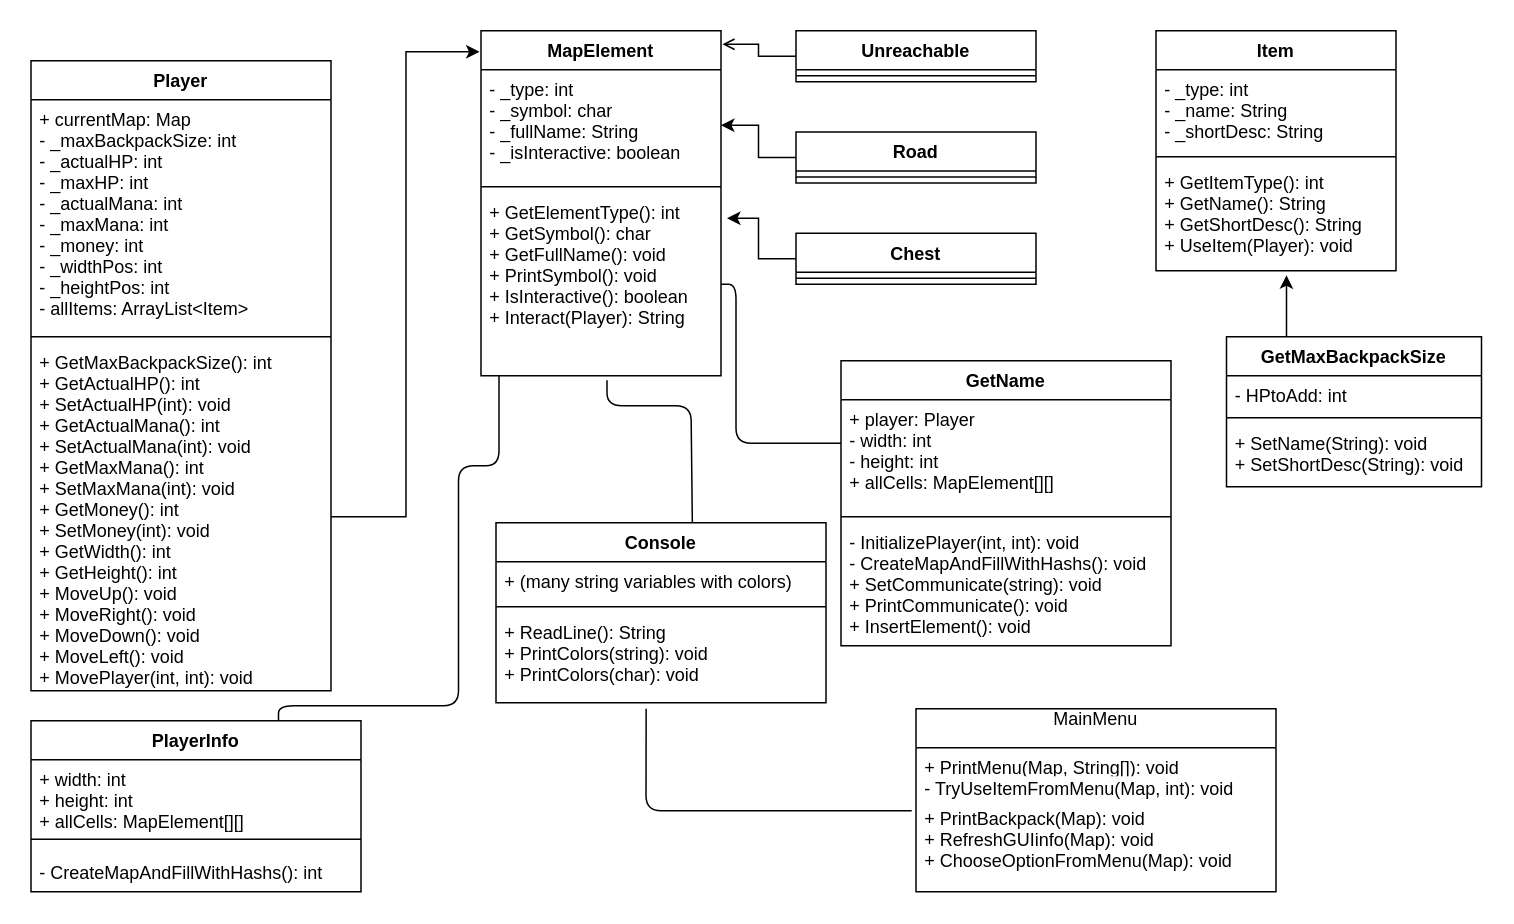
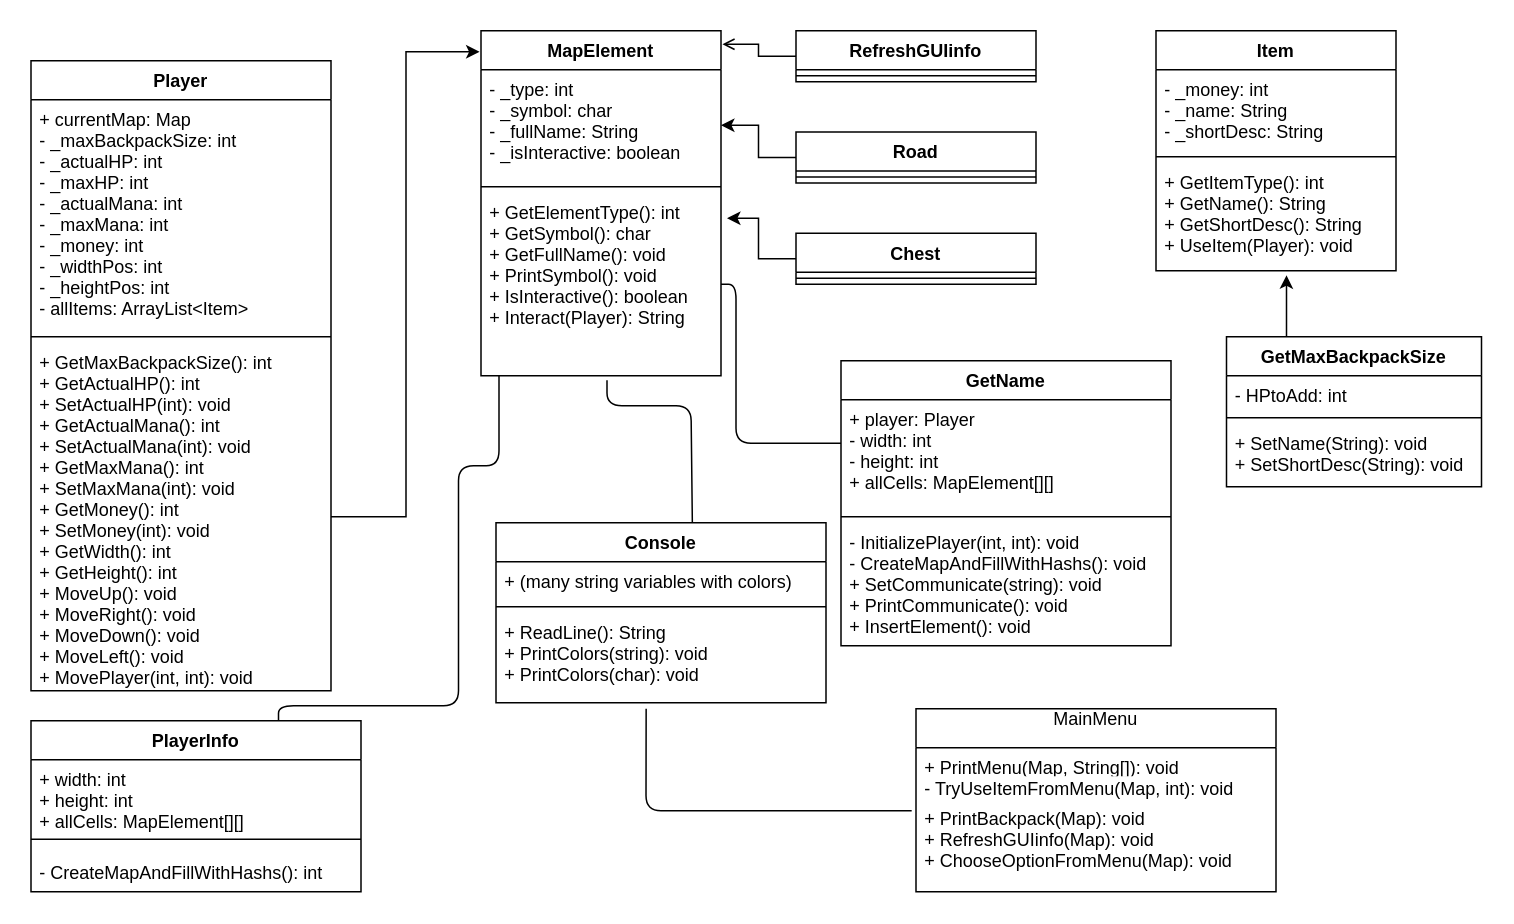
  <mxCell id="0" />
  <mxCell id="1" parent="0" />
  <mxCell id="2" value="GetName" style="swimlane;fontStyle=1;align=center;verticalAlign=top;childLayout=stackLayout;horizontal=1;startSize=26;horizontalStack=0;resizeParent=1;resizeParentMax=0;resizeLast=0;collapsible=1;marginBottom=0;" vertex="1" parent="1"><mxGeometry x="560" y="240" width="220" height="190" as="geometry" /></mxCell>
  <mxCell id="3" value="+ player: Player&#10;- width: int&#10;- height: int&#10;+ allCells: MapElement[][]&#10;" style="text;strokeColor=none;fillColor=none;align=left;verticalAlign=top;spacingLeft=4;spacingRight=4;overflow=hidden;rotatable=0;points=[[0,0.5],[1,0.5]];portConstraint=eastwest;" vertex="1" parent="2"><mxGeometry y="26" width="220" height="74" as="geometry" /></mxCell>
  <mxCell id="4" value="" style="line;strokeWidth=1;fillColor=none;align=left;verticalAlign=middle;spacingTop=-1;spacingLeft=3;spacingRight=3;rotatable=0;labelPosition=right;points=[];portConstraint=eastwest;" vertex="1" parent="2"><mxGeometry y="100" width="220" height="8" as="geometry" /></mxCell>
  <mxCell id="5" value="- InitializePlayer(int, int): void&#10;- CreateMapAndFillWithHashs(): void&#10;+ SetCommunicate(string): void&#10;+ PrintCommunicate(): void&#10;+ InsertElement(): void &#10;" style="text;strokeColor=none;fillColor=none;align=left;verticalAlign=top;spacingLeft=4;spacingRight=4;overflow=hidden;rotatable=0;points=[[0,0.5],[1,0.5]];portConstraint=eastwest;" vertex="1" parent="2"><mxGeometry y="108" width="220" height="82" as="geometry" /></mxCell>
  <mxCell id="6" value="MainMenu&#10;" style="swimlane;fontStyle=0;childLayout=stackLayout;horizontal=1;startSize=26;fillColor=none;horizontalStack=0;resizeParent=1;resizeParentMax=0;resizeLast=0;collapsible=1;marginBottom=0;" vertex="1" parent="1"><mxGeometry x="610" y="472" width="240" height="122" as="geometry" /></mxCell>
  <mxCell id="7" value="+ PrintMenu(Map, String[]): void" style="text;strokeColor=none;fillColor=none;align=left;verticalAlign=top;spacingLeft=4;spacingRight=4;overflow=hidden;rotatable=0;points=[[0,0.5],[1,0.5]];portConstraint=eastwest;" vertex="1" parent="6"><mxGeometry y="26" width="240" height="14" as="geometry" /></mxCell>
  <mxCell id="8" value="- TryUseItemFromMenu(Map, int): void" style="text;strokeColor=none;fillColor=none;align=left;verticalAlign=top;spacingLeft=4;spacingRight=4;overflow=hidden;rotatable=0;points=[[0,0.5],[1,0.5]];portConstraint=eastwest;" vertex="1" parent="6"><mxGeometry y="40" width="240" height="20" as="geometry" /></mxCell>
  <mxCell id="9" value="+ PrintBackpack(Map): void&#10;+ RefreshGUIinfo(Map): void&#10;+ ChooseOptionFromMenu(Map): void&#10;&#10;" style="text;strokeColor=none;fillColor=none;align=left;verticalAlign=top;spacingLeft=4;spacingRight=4;overflow=hidden;rotatable=0;points=[[0,0.5],[1,0.5]];portConstraint=eastwest;" vertex="1" parent="6"><mxGeometry y="60" width="240" height="62" as="geometry" /></mxCell>
  <mxCell id="10" value="Console" style="swimlane;fontStyle=1;align=center;verticalAlign=top;childLayout=stackLayout;horizontal=1;startSize=26;horizontalStack=0;resizeParent=1;resizeParentMax=0;resizeLast=0;collapsible=1;marginBottom=0;" vertex="1" parent="1"><mxGeometry x="330" y="348" width="220" height="120" as="geometry" /></mxCell>
  <mxCell id="11" value="+ (many string variables with colors)" style="text;strokeColor=none;fillColor=none;align=left;verticalAlign=top;spacingLeft=4;spacingRight=4;overflow=hidden;rotatable=0;points=[[0,0.5],[1,0.5]];portConstraint=eastwest;" vertex="1" parent="10"><mxGeometry y="26" width="220" height="26" as="geometry" /></mxCell>
  <mxCell id="12" value="" style="line;strokeWidth=1;fillColor=none;align=left;verticalAlign=middle;spacingTop=-1;spacingLeft=3;spacingRight=3;rotatable=0;labelPosition=right;points=[];portConstraint=eastwest;" vertex="1" parent="10"><mxGeometry y="52" width="220" height="8" as="geometry" /></mxCell>
  <mxCell id="13" value="+ ReadLine(): String&#10;+ PrintColors(string): void&#10;+ PrintColors(char): void" style="text;strokeColor=none;fillColor=none;align=left;verticalAlign=top;spacingLeft=4;spacingRight=4;overflow=hidden;rotatable=0;points=[[0,0.5],[1,0.5]];portConstraint=eastwest;" vertex="1" parent="10"><mxGeometry y="60" width="220" height="60" as="geometry" /></mxCell>
  <mxCell id="14" value="PlayerInfo" style="swimlane;fontStyle=1;align=center;verticalAlign=top;childLayout=stackLayout;horizontal=1;startSize=26;horizontalStack=0;resizeParent=1;resizeParentMax=0;resizeLast=0;collapsible=1;marginBottom=0;" vertex="1" parent="1"><mxGeometry x="20" y="480" width="220" height="114" as="geometry" /></mxCell>
  <mxCell id="15" value="+ width: int&#10;+ height: int&#10;+ allCells: MapElement[][]&#10;" style="text;strokeColor=none;fillColor=none;align=left;verticalAlign=top;spacingLeft=4;spacingRight=4;overflow=hidden;rotatable=0;points=[[0,0.5],[1,0.5]];portConstraint=eastwest;" vertex="1" parent="14"><mxGeometry y="26" width="220" height="44" as="geometry" /></mxCell>
  <mxCell id="16" value="" style="line;strokeWidth=1;fillColor=none;align=left;verticalAlign=middle;spacingTop=-1;spacingLeft=3;spacingRight=3;rotatable=0;labelPosition=right;points=[];portConstraint=eastwest;" vertex="1" parent="14"><mxGeometry y="70" width="220" height="18" as="geometry" /></mxCell>
  <mxCell id="17" value="- CreateMapAndFillWithHashs(): int" style="text;strokeColor=none;fillColor=none;align=left;verticalAlign=top;spacingLeft=4;spacingRight=4;overflow=hidden;rotatable=0;points=[[0,0.5],[1,0.5]];portConstraint=eastwest;" vertex="1" parent="14"><mxGeometry y="88" width="220" height="26" as="geometry" /></mxCell>
  <mxCell id="18" value="Player" style="swimlane;fontStyle=1;align=center;verticalAlign=top;childLayout=stackLayout;horizontal=1;startSize=26;horizontalStack=0;resizeParent=1;resizeParentMax=0;resizeLast=0;collapsible=1;marginBottom=0;" vertex="1" parent="1"><mxGeometry x="20" y="40" width="200" height="420" as="geometry" /></mxCell>
  <mxCell id="19" value="+ currentMap: Map&#10;- _maxBackpackSize: int&#10;- _actualHP: int&#10;- _maxHP: int&#10;- _actualMana: int&#10;- _maxMana: int&#10;- _money: int&#10;- _widthPos: int&#10;- _heightPos: int&#10;- allItems: ArrayList&lt;Item&gt;&#10;" style="text;strokeColor=none;fillColor=none;align=left;verticalAlign=top;spacingLeft=4;spacingRight=4;overflow=hidden;rotatable=0;points=[[0,0.5],[1,0.5]];portConstraint=eastwest;" vertex="1" parent="18"><mxGeometry y="26" width="200" height="154" as="geometry" /></mxCell>
  <mxCell id="20" value="" style="line;strokeWidth=1;fillColor=none;align=left;verticalAlign=middle;spacingTop=-1;spacingLeft=3;spacingRight=3;rotatable=0;labelPosition=right;points=[];portConstraint=eastwest;" vertex="1" parent="18"><mxGeometry y="180" width="200" height="8" as="geometry" /></mxCell>
  <mxCell id="21" value="+ GetMaxBackpackSize(): int&#10;+ GetActualHP(): int&#10;+ SetActualHP(int): void&#10;+ GetActualMana(): int&#10;+ SetActualMana(int): void&#10;+ GetMaxMana(): int&#10;+ SetMaxMana(int): void&#10;+ GetMoney(): int&#10;+ SetMoney(int): void&#10;+ GetWidth(): int&#10;+ GetHeight(): int&#10;+ MoveUp(): void&#10;+ MoveRight(): void&#10;+ MoveDown(): void&#10;+ MoveLeft(): void&#10;+ MovePlayer(int, int): void&#10;" style="text;strokeColor=none;fillColor=none;align=left;verticalAlign=top;spacingLeft=4;spacingRight=4;overflow=hidden;rotatable=0;points=[[0,0.5],[1,0.5]];portConstraint=eastwest;" vertex="1" parent="18"><mxGeometry y="188" width="200" height="232" as="geometry" /></mxCell>
  <mxCell id="22" style="edgeStyle=orthogonalEdgeStyle;rounded=0;orthogonalLoop=1;jettySize=auto;html=1;entryX=1.025;entryY=0.139;entryDx=0;entryDy=0;entryPerimeter=0;" edge="1" parent="1" source="23" target="37"><mxGeometry relative="1" as="geometry" /></mxCell>
  <mxCell id="23" value="Chest" style="swimlane;fontStyle=1;align=center;verticalAlign=top;childLayout=stackLayout;horizontal=1;startSize=26;horizontalStack=0;resizeParent=1;resizeParentMax=0;resizeLast=0;collapsible=1;marginBottom=0;" vertex="1" parent="1"><mxGeometry x="530" y="155" width="160" height="34" as="geometry" /></mxCell>
  <mxCell id="24" value="" style="line;strokeWidth=1;fillColor=none;align=left;verticalAlign=middle;spacingTop=-1;spacingLeft=3;spacingRight=3;rotatable=0;labelPosition=right;points=[];portConstraint=eastwest;" vertex="1" parent="23"><mxGeometry y="26" width="160" height="8" as="geometry" /></mxCell>
  <mxCell id="25" value="Item" style="swimlane;fontStyle=1;align=center;verticalAlign=top;childLayout=stackLayout;horizontal=1;startSize=26;horizontalStack=0;resizeParent=1;resizeParentMax=0;resizeLast=0;collapsible=1;marginBottom=0;" vertex="1" parent="1"><mxGeometry x="770" y="20" width="160" height="160" as="geometry" /></mxCell>
- <mxCell id="26" value="- _type: int&#10;- _name: String&#10;- _shortDesc: String&#10;" style="text;strokeColor=none;fillColor=none;align=left;verticalAlign=top;spacingLeft=4;spacingRight=4;overflow=hidden;rotatable=0;points=[[0,0.5],[1,0.5]];portConstraint=eastwest;" vertex="1" parent="25"><mxGeometry y="26" width="160" height="54" as="geometry" /></mxCell>
+ <mxCell id="26" value="- _money: int&#10;- _name: String&#10;- _shortDesc: String&#10;" style="text;strokeColor=none;fillColor=none;align=left;verticalAlign=top;spacingLeft=4;spacingRight=4;overflow=hidden;rotatable=0;points=[[0,0.5],[1,0.5]];portConstraint=eastwest;" vertex="1" parent="25"><mxGeometry y="26" width="160" height="54" as="geometry" /></mxCell>
  <mxCell id="27" value="" style="line;strokeWidth=1;fillColor=none;align=left;verticalAlign=middle;spacingTop=-1;spacingLeft=3;spacingRight=3;rotatable=0;labelPosition=right;points=[];portConstraint=eastwest;" vertex="1" parent="25"><mxGeometry y="80" width="160" height="8" as="geometry" /></mxCell>
  <mxCell id="28" value="+ GetItemType(): int&#10;+ GetName(): String&#10;+ GetShortDesc(): String&#10;+ UseItem(Player): void&#10;" style="text;strokeColor=none;fillColor=none;align=left;verticalAlign=top;spacingLeft=4;spacingRight=4;overflow=hidden;rotatable=0;points=[[0,0.5],[1,0.5]];portConstraint=eastwest;" vertex="1" parent="25"><mxGeometry y="88" width="160" height="72" as="geometry" /></mxCell>
  <mxCell id="29" style="edgeStyle=orthogonalEdgeStyle;rounded=0;orthogonalLoop=1;jettySize=auto;html=1;entryX=0.544;entryY=1.042;entryDx=0;entryDy=0;entryPerimeter=0;" edge="1" parent="1" source="30" target="28"><mxGeometry relative="1" as="geometry"><mxPoint x="857" y="201" as="targetPoint" /><Array as="points"><mxPoint x="857" y="188" /></Array></mxGeometry></mxCell>
  <mxCell id="30" value="GetMaxBackpackSize" style="swimlane;fontStyle=1;align=center;verticalAlign=top;childLayout=stackLayout;horizontal=1;startSize=26;horizontalStack=0;resizeParent=1;resizeParentMax=0;resizeLast=0;collapsible=1;marginBottom=0;" vertex="1" parent="1"><mxGeometry x="817" y="224" width="170" height="100" as="geometry" /></mxCell>
  <mxCell id="31" value="- HPtoAdd: int&#10;" style="text;strokeColor=none;fillColor=none;align=left;verticalAlign=top;spacingLeft=4;spacingRight=4;overflow=hidden;rotatable=0;points=[[0,0.5],[1,0.5]];portConstraint=eastwest;" vertex="1" parent="30"><mxGeometry y="26" width="170" height="24" as="geometry" /></mxCell>
  <mxCell id="32" value="" style="line;strokeWidth=1;fillColor=none;align=left;verticalAlign=middle;spacingTop=-1;spacingLeft=3;spacingRight=3;rotatable=0;labelPosition=right;points=[];portConstraint=eastwest;" vertex="1" parent="30"><mxGeometry y="50" width="170" height="8" as="geometry" /></mxCell>
  <mxCell id="33" value="+ SetName(String): void&#10;+ SetShortDesc(String): void&#10;&#10;" style="text;strokeColor=none;fillColor=none;align=left;verticalAlign=top;spacingLeft=4;spacingRight=4;overflow=hidden;rotatable=0;points=[[0,0.5],[1,0.5]];portConstraint=eastwest;" vertex="1" parent="30"><mxGeometry y="58" width="170" height="42" as="geometry" /></mxCell>
  <mxCell id="34" value="MapElement" style="swimlane;fontStyle=1;align=center;verticalAlign=top;childLayout=stackLayout;horizontal=1;startSize=26;horizontalStack=0;resizeParent=1;resizeParentMax=0;resizeLast=0;collapsible=1;marginBottom=0;" vertex="1" parent="1"><mxGeometry x="320" y="20" width="160" height="230" as="geometry" /></mxCell>
  <mxCell id="35" value="- _type: int&#10;- _symbol: char&#10;- _fullName: String&#10;- _isInteractive: boolean&#10;" style="text;strokeColor=none;fillColor=none;align=left;verticalAlign=top;spacingLeft=4;spacingRight=4;overflow=hidden;rotatable=0;points=[[0,0.5],[1,0.5]];portConstraint=eastwest;" vertex="1" parent="34"><mxGeometry y="26" width="160" height="74" as="geometry" /></mxCell>
  <mxCell id="36" value="" style="line;strokeWidth=1;fillColor=none;align=left;verticalAlign=middle;spacingTop=-1;spacingLeft=3;spacingRight=3;rotatable=0;labelPosition=right;points=[];portConstraint=eastwest;" vertex="1" parent="34"><mxGeometry y="100" width="160" height="8" as="geometry" /></mxCell>
  <mxCell id="37" value="+ GetElementType(): int&#10;+ GetSymbol(): char&#10;+ GetFullName(): void&#10;+ PrintSymbol(): void&#10;+ IsInteractive(): boolean&#10;+ Interact(Player): String&#10;&#10;" style="text;strokeColor=none;fillColor=none;align=left;verticalAlign=top;spacingLeft=4;spacingRight=4;overflow=hidden;rotatable=0;points=[[0,0.5],[1,0.5]];portConstraint=eastwest;" vertex="1" parent="34"><mxGeometry y="108" width="160" height="122" as="geometry" /></mxCell>
  <mxCell id="38" style="edgeStyle=orthogonalEdgeStyle;rounded=0;orthogonalLoop=1;jettySize=auto;html=1;entryX=1;entryY=0.5;entryDx=0;entryDy=0;" edge="1" parent="1" source="39" target="35"><mxGeometry relative="1" as="geometry" /></mxCell>
  <mxCell id="39" value="Road" style="swimlane;fontStyle=1;align=center;verticalAlign=top;childLayout=stackLayout;horizontal=1;startSize=26;horizontalStack=0;resizeParent=1;resizeParentMax=0;resizeLast=0;collapsible=1;marginBottom=0;" vertex="1" parent="1"><mxGeometry x="530" y="87.5" width="160" height="34" as="geometry" /></mxCell>
  <mxCell id="40" value="" style="line;strokeWidth=1;fillColor=none;align=left;verticalAlign=middle;spacingTop=-1;spacingLeft=3;spacingRight=3;rotatable=0;labelPosition=right;points=[];portConstraint=eastwest;" vertex="1" parent="39"><mxGeometry y="26" width="160" height="8" as="geometry" /></mxCell>
  <mxCell id="41" style="edgeStyle=orthogonalEdgeStyle;rounded=0;orthogonalLoop=1;jettySize=auto;html=1;entryX=1.006;entryY=0.039;entryDx=0;entryDy=0;entryPerimeter=0;endArrow=open;" edge="1" parent="1" source="42" target="34"><mxGeometry relative="1" as="geometry" /></mxCell>
- <mxCell id="42" value="Unreachable" style="swimlane;fontStyle=1;align=center;verticalAlign=top;childLayout=stackLayout;horizontal=1;startSize=26;horizontalStack=0;resizeParent=1;resizeParentMax=0;resizeLast=0;collapsible=1;marginBottom=0;" vertex="1" parent="1"><mxGeometry x="530" y="20" width="160" height="34" as="geometry" /></mxCell>
+ <mxCell id="42" value="RefreshGUIinfo" style="swimlane;fontStyle=1;align=center;verticalAlign=top;childLayout=stackLayout;horizontal=1;startSize=26;horizontalStack=0;resizeParent=1;resizeParentMax=0;resizeLast=0;collapsible=1;marginBottom=0;" vertex="1" parent="1"><mxGeometry x="530" y="20" width="160" height="34" as="geometry" /></mxCell>
  <mxCell id="43" value="" style="line;strokeWidth=1;fillColor=none;align=left;verticalAlign=middle;spacingTop=-1;spacingLeft=3;spacingRight=3;rotatable=0;labelPosition=right;points=[];portConstraint=eastwest;" vertex="1" parent="42"><mxGeometry y="26" width="160" height="8" as="geometry" /></mxCell>
  <mxCell id="44" style="edgeStyle=orthogonalEdgeStyle;rounded=0;orthogonalLoop=1;jettySize=auto;html=1;entryX=-0.006;entryY=0.061;entryDx=0;entryDy=0;entryPerimeter=0;" edge="1" parent="1" source="21" target="34"><mxGeometry relative="1" as="geometry" /></mxCell>
  <mxCell id="45" value="" style="endArrow=none;html=1;entryX=0.525;entryY=1.025;entryDx=0;entryDy=0;entryPerimeter=0;exitX=0.595;exitY=0;exitDx=0;exitDy=0;exitPerimeter=0;" edge="1" parent="1" source="10" target="37"><mxGeometry width="50" height="50" relative="1" as="geometry"><mxPoint x="460" y="340" as="sourcePoint" /><mxPoint x="450" y="280" as="targetPoint" /><Array as="points"><mxPoint x="460" y="270" /><mxPoint x="404" y="270" /></Array></mxGeometry></mxCell>
  <mxCell id="46" value="" style="endArrow=none;html=1;exitX=1;exitY=0.5;exitDx=0;exitDy=0;" edge="1" parent="1" source="37"><mxGeometry width="50" height="50" relative="1" as="geometry"><mxPoint x="500" y="294.5" as="sourcePoint" /><mxPoint x="560" y="295" as="targetPoint" /><Array as="points"><mxPoint x="490" y="189" /><mxPoint x="490" y="295" /></Array></mxGeometry></mxCell>
  <mxCell id="47" value="" style="endArrow=none;html=1;exitX=0.75;exitY=0;exitDx=0;exitDy=0;" edge="1" parent="1" source="14"><mxGeometry width="50" height="50" relative="1" as="geometry"><mxPoint x="260" y="424" as="sourcePoint" /><mxPoint x="332" y="250" as="targetPoint" /><Array as="points"><mxPoint x="185" y="470" /><mxPoint x="305" y="470" /><mxPoint x="305" y="310" /><mxPoint x="332" y="310" /></Array></mxGeometry></mxCell>
  <mxCell id="48" value="" style="endArrow=none;html=1;entryX=-0.012;entryY=0.129;entryDx=0;entryDy=0;entryPerimeter=0;exitX=0.455;exitY=1.067;exitDx=0;exitDy=0;exitPerimeter=0;" edge="1" parent="1" source="13" target="9"><mxGeometry width="50" height="50" relative="1" as="geometry"><mxPoint x="410" y="562" as="sourcePoint" /><mxPoint x="460" y="512" as="targetPoint" /><Array as="points"><mxPoint x="430" y="540" /></Array></mxGeometry></mxCell>
